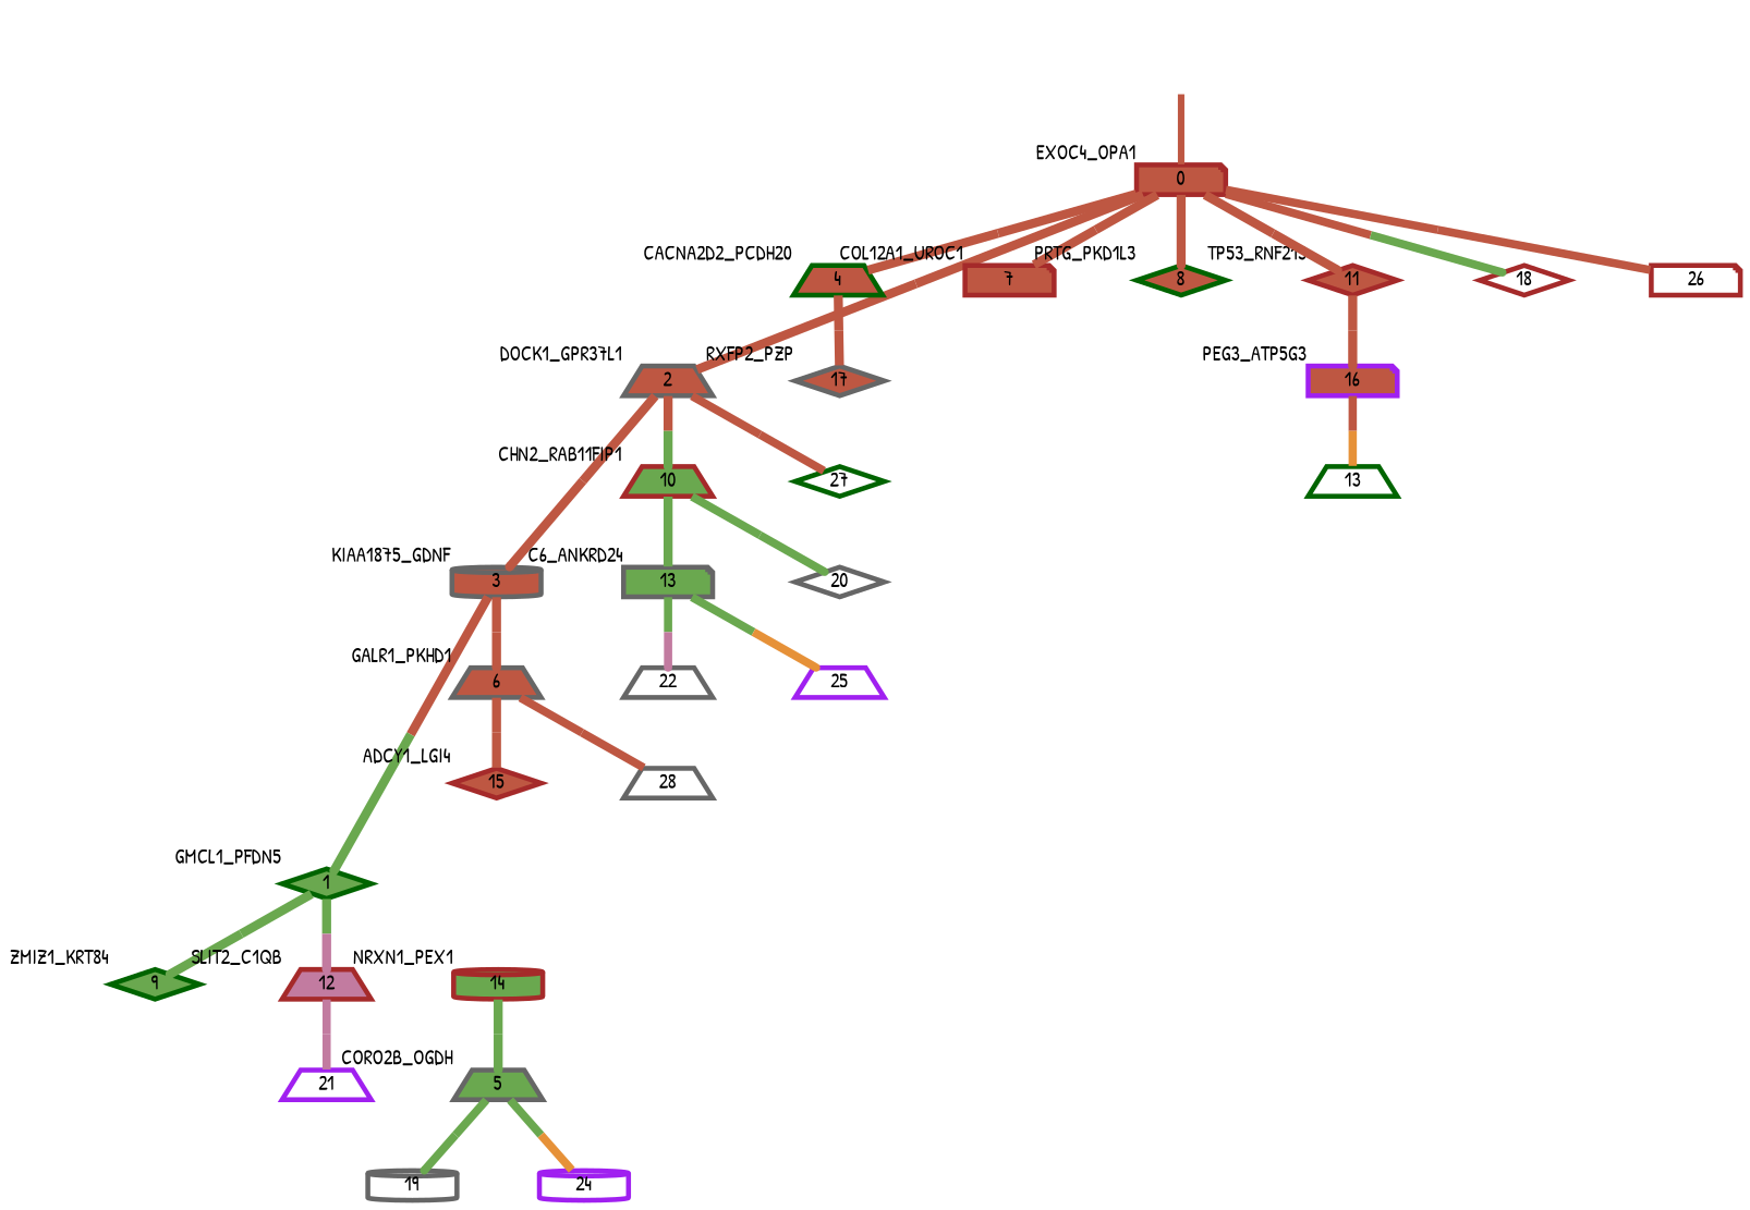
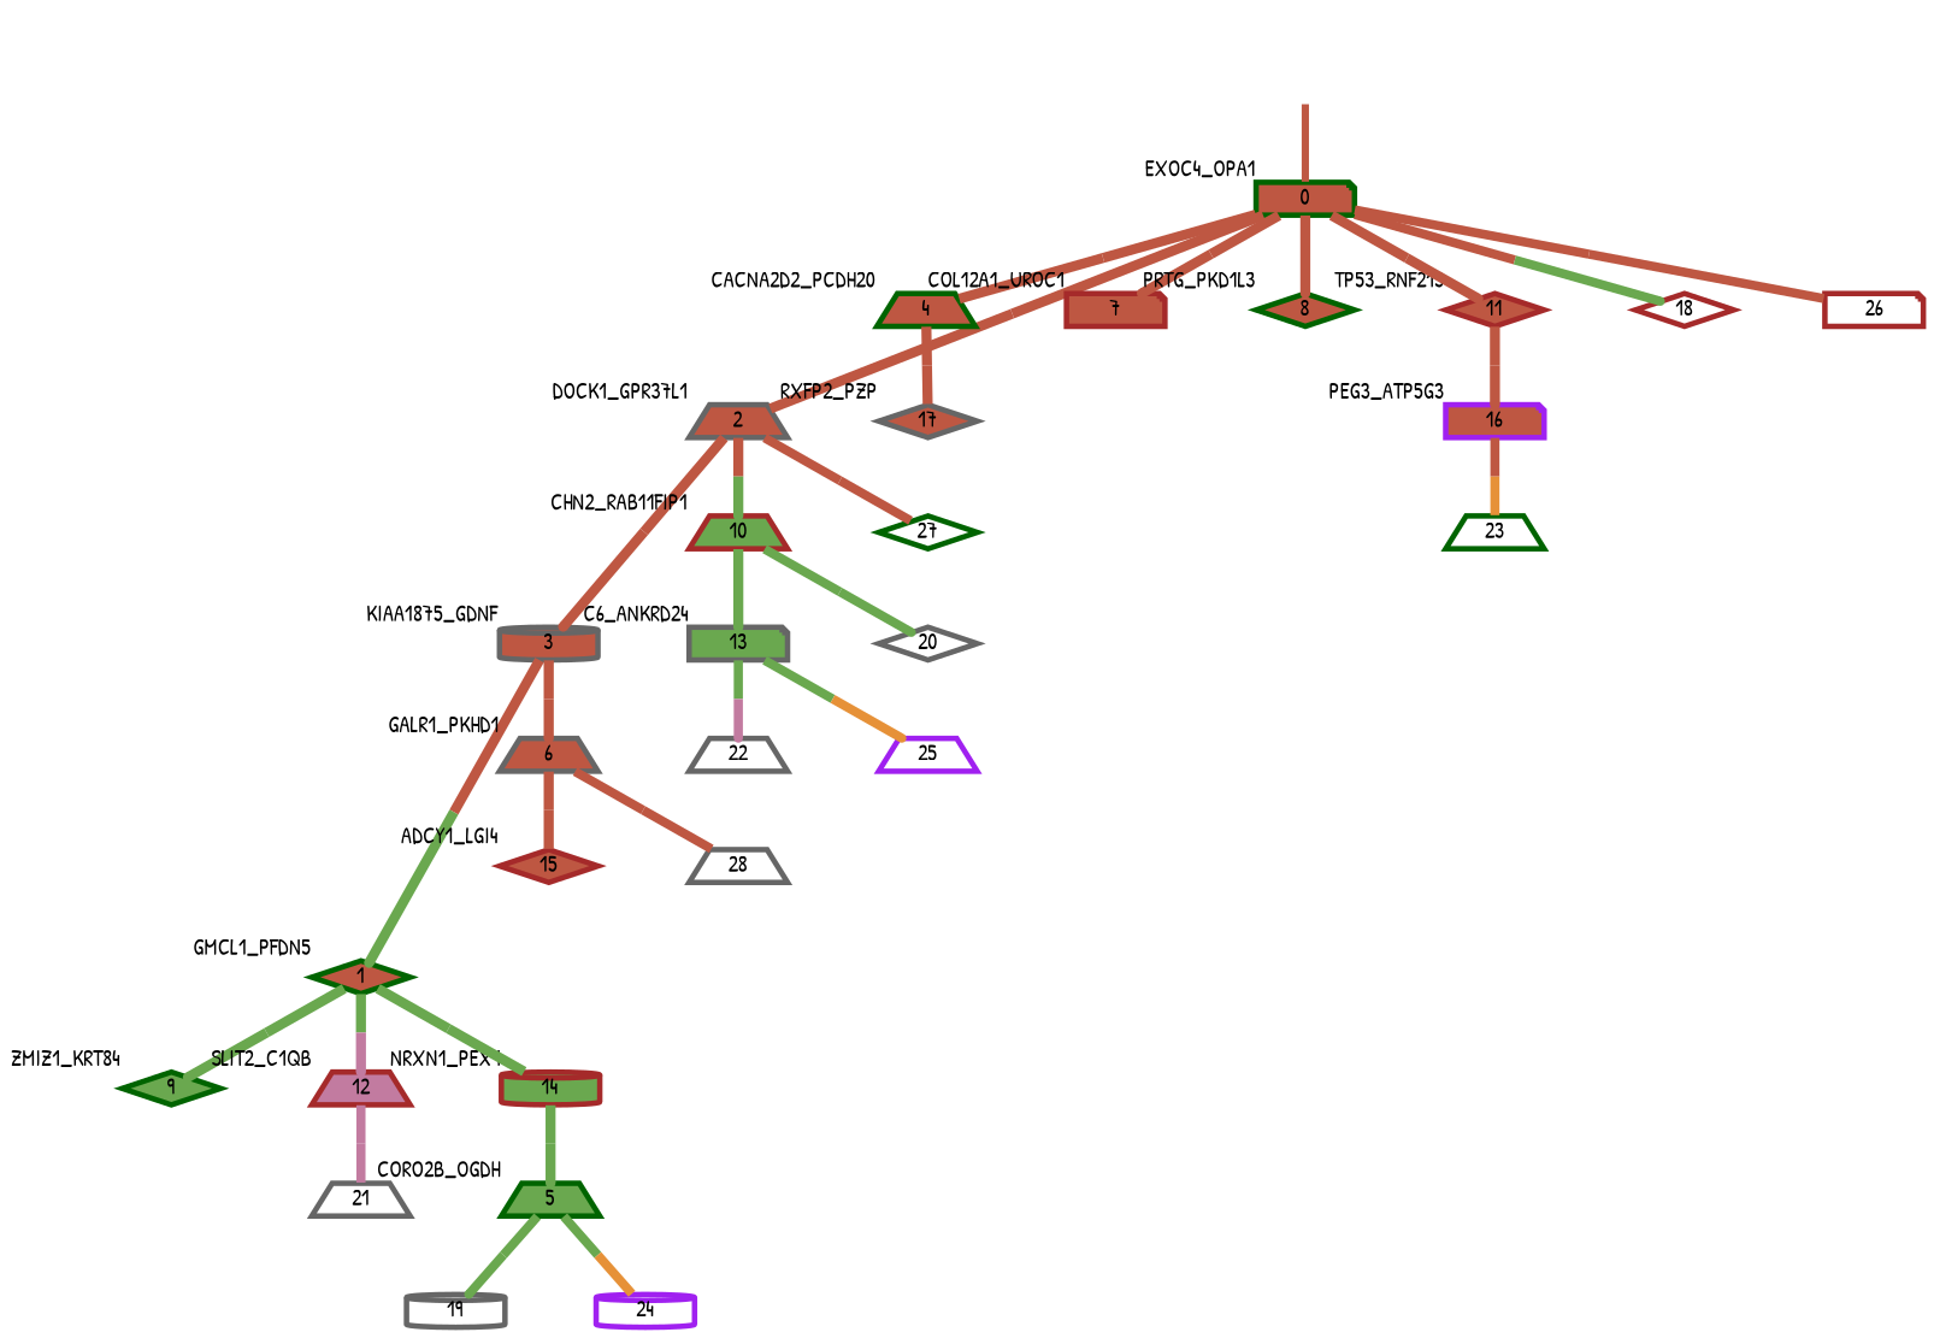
  strict digraph {
    fontname="Patrick Hand"
    forcelabels=true
    nodesep=0.7
    rankdir=TB
    ranksep=0.6
    splines=false
    node [color=gray40 fillcolor="#be5742ff" fixedsize=true fontname="Patrick Hand" fontsize="12pt" penwidth=3 shape=trapezium style=filled]
    edge [arrowhead=odot arrowsize=0 color="#be5742ff;0.5:#be5742ff" fontname="Patrick Hand" minlen=1.185185194015503 penwidth=5.5 style=solid]
-   0 [color=brown height=0.25 shape=note xlabel=EXOC4_OPA1]
+   0 [color=darkgreen height=0.25 shape=note xlabel=EXOC4_OPA1]
    2 [height=0.25 xlabel=DOCK1_GPR37L1]
    4 [color=darkgreen height=0.25 xlabel=CACNA2D2_PCDH20]
    7 [color=brown height=0.25 shape=note xlabel=COL12A1_UROC1]
    8 [color=darkgreen height=0.25 shape=diamond xlabel=PRTG_PKD1L3]
    11 [color=brown height=0.25 shape=diamond xlabel=TP53_RNF213]
    18 [color=brown fillcolor="#6aa84fff" height=0.25 shape=diamond style=solid]
    26 [color=brown height=0.25 shape=note style=solid]
    3 [height=0.25 shape=cylinder xlabel=KIAA1875_GDNF]
    10 [color=brown fillcolor="#6aa84fff" height=0.25 xlabel=CHN2_RAB11FIP1]
    27 [color=darkgreen height=0.25 shape=diamond style=solid]
    17 [height=0.25 shape=diamond xlabel=RXFP2_PZP]
    16 [color=purple height=0.25 shape=note xlabel=PEG3_ATP5G3]
-   23 [color=darkgreen fillcolor="#e69138ff" height=0.25 style=solid label=13]
-   1 [color=darkgreen fillcolor="#6aa84fff" height=0.25 shape=diamond xlabel=GMCL1_PFDN5]
+   23 [color=darkgreen fillcolor="#e69138ff" height=0.25 style=solid]
+   1 [color=darkgreen height=0.25 shape=diamond xlabel=GMCL1_PFDN5]
    6 [height=0.25 xlabel=GALR1_PKHD1]
    13 [fillcolor="#6aa84fff" height=0.25 shape=note xlabel=C6_ANKRD24]
    20 [fillcolor="#6aa84fff" height=0.25 shape=diamond style=solid]
    9 [color=darkgreen fillcolor="#6aa84fff" height=0.25 shape=diamond xlabel=ZMIZ1_KRT84]
    12 [color=brown fillcolor="#c27ba0ff" height=0.25 xlabel=SLIT2_C1QB]
    14 [color=brown fillcolor="#6aa84fff" height=0.25 shape=cylinder xlabel=NRXN1_PEX1]
-   21 [color=purple fillcolor="#c27ba0ff" height=0.25 style=solid]
-   5 [fillcolor="#6aa84fff" height=0.25 xlabel=CORO2B_OGDH]
+   21 [fillcolor="#c27ba0ff" height=0.25 style=solid]
+   5 [color=darkgreen fillcolor="#6aa84fff" height=0.25 xlabel=CORO2B_OGDH]
    19 [fillcolor="#6aa84fff" height=0.25 shape=cylinder style=solid]
    24 [color=purple fillcolor="#e69138ff" height=0.25 shape=cylinder style=solid]
    15 [color=brown height=0.25 shape=diamond xlabel=ADCY1_LGI4]
    28 [height=0.25 style=solid]
    22 [fillcolor="#c27ba0ff" height=0.25 style=solid]
    25 [color=purple fillcolor="#e69138ff" height=0.25 style=solid]
    normal [style=invis xlabel=EXOC4_OPA1 color="" fillcolor="" fixedsize="" fontsize="" shape=""]
    0 -> 2 [arrowhead=box minlen=2.629629611968994]
    0 -> 4 [arrowhead=box minlen=1.7407407760620117 style=bold]
-   0 -> 7 [arrowhead=box minlen=1.6666667461395264]
+   0 -> 7 [minlen=1.6666667461395264]
    0 -> 8 [minlen=1.6666667461395264 style=bold]
    0 -> 11 [minlen=1.5925925970077515]
    0 -> 18 [color="#be5742ff;0.5:#6aa84fff" penwidth=5 style=bold]
    0 -> 26 [arrowhead=box penwidth=5 style=bold]
    2 -> 3 [minlen=2.629629611968994 style=bold]
    2 -> 10 [color="#be5742ff;0.5:#6aa84fff" minlen=1.5925925970077515 style=bold]
    2 -> 27 [arrowhead=box penwidth=5]
    4 -> 17 [arrowhead=box minlen=1.3703703880310059 style=bold]
    11 -> 16 [minlen=1.4444444179534912]
    3 -> 1 [color="#be5742ff;0.5:#6aa84fff" minlen=3.0]
    3 -> 6 [minlen=1.6666667461395264]
-   10 -> 13 [arrowhead=box color="#6aa84fff;0.5:#6aa84fff" minlen=1.4444444179534912]
+   10 -> 13 [color="#6aa84fff;0.5:#6aa84fff" minlen=1.4444444179534912]
    10 -> 20 [color="#6aa84fff;0.5:#6aa84fff" penwidth=5]
    16 -> 23 [arrowhead=box color="#be5742ff;0.5:#e69138ff" penwidth=5]
    1 -> 9 [color="#6aa84fff;0.5:#6aa84fff" minlen=1.5925925970077515 style=bold]
    1 -> 12 [color="#6aa84fff;0.5:#c27ba0ff" minlen=1.5185185670852661 style=bold]
+   1 -> 14 [arrowhead=box color="#6aa84fff;0.5:#6aa84fff" minlen=1.4444444179534912]
    6 -> 15 [arrowhead=box minlen=1.4444444179534912]
    6 -> 28 [arrowhead=box penwidth=5 style=bold]
    13 -> 22 [color="#6aa84fff;0.5:#c27ba0ff" penwidth=5]
    13 -> 25 [color="#6aa84fff;0.5:#e69138ff" penwidth=5 style=bold]
    12 -> 21 [arrowhead=box color="#c27ba0ff;0.5:#c27ba0ff" penwidth=5]
    14 -> 5 [color="#6aa84fff;0.5:#6aa84fff" minlen=1.7407407760620117 style=bold]
    5 -> 19 [color="#6aa84fff;0.5:#6aa84fff" penwidth=5 style=bold]
    5 -> 24 [arrowhead=box color="#6aa84fff;0.5:#e69138ff" penwidth=5]
    normal -> 0 [arrowhead=box color="#be5742ff" penwidth=4 minlen=""]
  }
